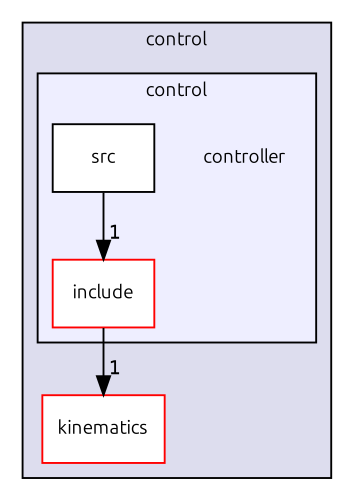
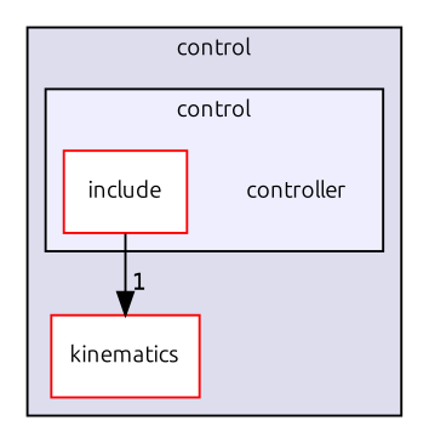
  digraph {
    compound=true
    fontname=Ubuntu
    node [color=red fontname=Ubuntu fontsize=10 shape=box fillcolor=white style=filled]
    edge [fontname=Ubuntu headlabel=1 labeldistance=1.5 labelfontname=Helvetica labelfontsize=10]
    n1 [label=controller shape=plaintext fillcolor="" style=""]
    n2 [label=include]
-   n3 [label=src color=""]
    n4 [label=kinematics]
    subgraph cluster_1 {
      bgcolor="#ddddee"
      fontsize=10
      label=control
      pencolor=black
      n4
      subgraph cluster_2 {
        bgcolor="#eeeeff"
        fontsize=10
        label=control
        pencolor=black
        n1
        n2
-       n3
      }
    }
    n2 -> n4
-   n3 -> n2
  }
